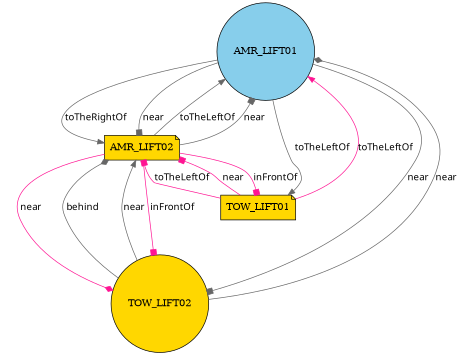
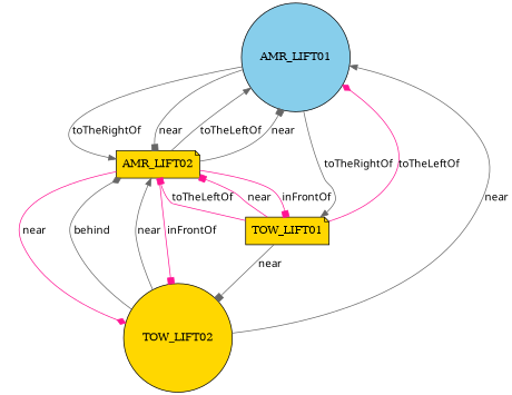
  digraph {
    node [fillcolor=gold shape=circle style=filled]
    edge [arrowhead=box color=gray40 fontname=Sans style=filled]
    n1 [fillcolor=skyblue label=AMR_LIFT01]
    n2 [label=AMR_LIFT02 shape=note]
    n3 [label=TOW_LIFT01 shape=note]
    n4 [label=TOW_LIFT02]
    n1 -> n2 [arrowhead=normal label=toTheRightOf]
    n1 -> n2 [label=near]
-   n1 -> n3 [arrowhead=normal label=toTheLeftOf]
-   n1 -> n4 [label=near]
+   n1 -> n3 [arrowhead=normal label=toTheRightOf]
+   n3 -> n4 [label=near]
    n2 -> n1 [arrowhead=normal label=toTheLeftOf]
    n2 -> n1 [label=near]
    n2 -> n3 [color=deeppink label=inFrontOf]
    n2 -> n4 [color=deeppink label=inFrontOf]
    n2 -> n4 [arrowhead=diamond color=deeppink label=near]
-   n3 -> n1 [arrowhead=normal color=deeppink label=toTheLeftOf]
+   n3 -> n1 [arrowhead=diamond color=deeppink label=toTheLeftOf]
    n3 -> n2 [color=deeppink label=toTheLeftOf]
    n3 -> n2 [color=deeppink label=near]
-   n4 -> n1 [arrowhead=diamond label=near]
+   n4 -> n1 [arrowhead=normal label=near]
    n4 -> n2 [arrowhead=diamond label=behind]
    n4 -> n2 [arrowhead=normal label=near]
  }
